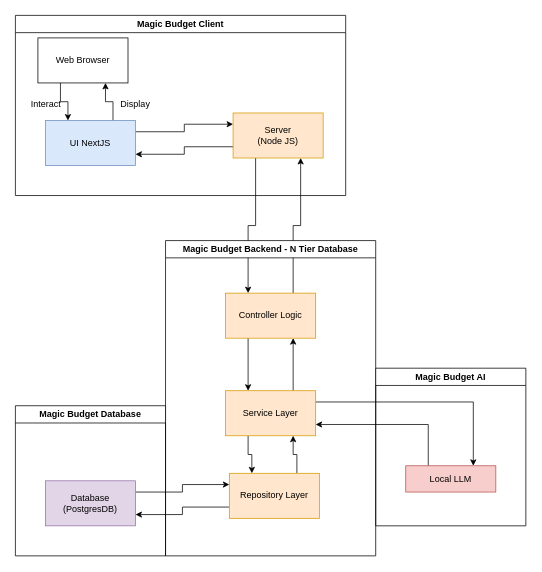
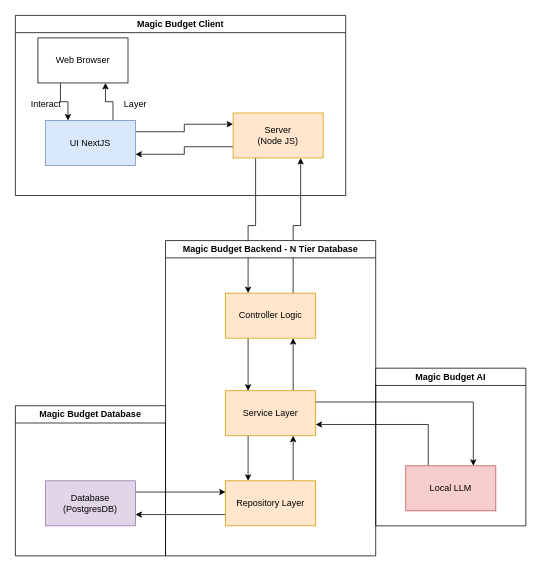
  <mxCell id="0" />
  <mxCell id="1" parent="0" />
  <mxCell id="2" style="edgeStyle=orthogonalEdgeStyle;rounded=0;orthogonalLoop=1;jettySize=auto;html=1;exitX=0.25;exitY=1;exitDx=0;exitDy=0;entryX=0.25;entryY=0;entryDx=0;entryDy=0;" edge="1" parent="1" source="3" target="6"><mxGeometry relative="1" as="geometry" /></mxCell>
  <mxCell id="3" value="Web Browser" style="rounded=0;whiteSpace=wrap;html=1;" vertex="1" parent="1"><mxGeometry x="50" y="50" width="120" height="60" as="geometry" /></mxCell>
  <mxCell id="4" style="edgeStyle=orthogonalEdgeStyle;rounded=0;orthogonalLoop=1;jettySize=auto;html=1;exitX=0.75;exitY=0;exitDx=0;exitDy=0;entryX=0.75;entryY=1;entryDx=0;entryDy=0;" edge="1" parent="1" source="6" target="3"><mxGeometry relative="1" as="geometry" /></mxCell>
  <mxCell id="5" style="edgeStyle=orthogonalEdgeStyle;rounded=0;orthogonalLoop=1;jettySize=auto;html=1;exitX=1;exitY=0.25;exitDx=0;exitDy=0;entryX=0;entryY=0.25;entryDx=0;entryDy=0;" edge="1" parent="1" source="6" target="11"><mxGeometry relative="1" as="geometry" /></mxCell>
  <mxCell id="6" value="UI NextJS" style="rounded=0;whiteSpace=wrap;html=1;fillColor=#dae8fc;strokeColor=#6c8ebf;" vertex="1" parent="1"><mxGeometry x="60" y="160" width="120" height="60" as="geometry" /></mxCell>
  <mxCell id="7" value="Interact" style="text;html=1;align=center;verticalAlign=middle;whiteSpace=wrap;rounded=0;" vertex="1" parent="1"><mxGeometry x="31" y="124" width="60" height="30" as="geometry" /></mxCell>
- <mxCell id="8" value="Display" style="text;html=1;align=center;verticalAlign=middle;whiteSpace=wrap;rounded=0;" vertex="1" parent="1"><mxGeometry x="150" y="124" width="60" height="30" as="geometry" /></mxCell>
+ <mxCell id="8" value="Layer" style="text;html=1;align=center;verticalAlign=middle;whiteSpace=wrap;rounded=0;" vertex="1" parent="1"><mxGeometry x="150" y="124" width="60" height="30" as="geometry" /></mxCell>
  <mxCell id="9" style="edgeStyle=orthogonalEdgeStyle;rounded=0;orthogonalLoop=1;jettySize=auto;html=1;exitX=0;exitY=0.75;exitDx=0;exitDy=0;entryX=1;entryY=0.75;entryDx=0;entryDy=0;" edge="1" parent="1" source="11" target="6"><mxGeometry relative="1" as="geometry" /></mxCell>
  <mxCell id="10" style="edgeStyle=orthogonalEdgeStyle;rounded=0;orthogonalLoop=1;jettySize=auto;html=1;exitX=0.25;exitY=1;exitDx=0;exitDy=0;entryX=0.25;entryY=0;entryDx=0;entryDy=0;" edge="1" parent="1" source="11" target="14"><mxGeometry relative="1" as="geometry" /></mxCell>
  <mxCell id="11" value="Server&lt;div&gt;(Node JS)&lt;/div&gt;" style="rounded=0;whiteSpace=wrap;html=1;fillColor=#ffe6cc;strokeColor=#d79b00;" vertex="1" parent="1"><mxGeometry x="310" y="150" width="120" height="60" as="geometry" /></mxCell>
  <mxCell id="12" style="edgeStyle=orthogonalEdgeStyle;rounded=0;orthogonalLoop=1;jettySize=auto;html=1;exitX=0.75;exitY=0;exitDx=0;exitDy=0;entryX=0.75;entryY=1;entryDx=0;entryDy=0;" edge="1" parent="1" source="14" target="11"><mxGeometry relative="1" as="geometry" /></mxCell>
  <mxCell id="13" style="edgeStyle=orthogonalEdgeStyle;rounded=0;orthogonalLoop=1;jettySize=auto;html=1;exitX=0.25;exitY=1;exitDx=0;exitDy=0;entryX=0.25;entryY=0;entryDx=0;entryDy=0;" edge="1" parent="1" source="14" target="20"><mxGeometry relative="1" as="geometry" /></mxCell>
  <mxCell id="14" value="Controller Logic" style="rounded=0;whiteSpace=wrap;html=1;fillColor=#ffe6cc;strokeColor=#d79b00;" vertex="1" parent="1"><mxGeometry x="300" y="390" width="120" height="60" as="geometry" /></mxCell>
  <mxCell id="15" style="edgeStyle=orthogonalEdgeStyle;rounded=0;orthogonalLoop=1;jettySize=auto;html=1;exitX=1;exitY=0.25;exitDx=0;exitDy=0;entryX=0;entryY=0.25;entryDx=0;entryDy=0;" edge="1" parent="1" source="17" target="23"><mxGeometry relative="1" as="geometry" /></mxCell>
  <mxCell id="16" style="edgeStyle=orthogonalEdgeStyle;rounded=0;orthogonalLoop=1;jettySize=auto;html=1;exitX=0.75;exitY=0;exitDx=0;exitDy=0;entryX=0.75;entryY=1;entryDx=0;entryDy=0;" edge="1" parent="1" source="20" target="14"><mxGeometry relative="1" as="geometry" /></mxCell>
  <mxCell id="17" value="Database&lt;div&gt;(PostgresDB)&lt;/div&gt;" style="rounded=0;whiteSpace=wrap;html=1;fillColor=#e1d5e7;strokeColor=#9673a6;" vertex="1" parent="1"><mxGeometry x="60" y="640" width="120" height="60" as="geometry" /></mxCell>
  <mxCell id="18" style="edgeStyle=orthogonalEdgeStyle;rounded=0;orthogonalLoop=1;jettySize=auto;html=1;exitX=0.25;exitY=1;exitDx=0;exitDy=0;entryX=0.25;entryY=0;entryDx=0;entryDy=0;" edge="1" parent="1" source="20" target="23"><mxGeometry relative="1" as="geometry" /></mxCell>
  <mxCell id="19" style="edgeStyle=orthogonalEdgeStyle;rounded=0;orthogonalLoop=1;jettySize=auto;html=1;exitX=1;exitY=0.25;exitDx=0;exitDy=0;entryX=0.75;entryY=0;entryDx=0;entryDy=0;" edge="1" parent="1" source="20" target="25"><mxGeometry relative="1" as="geometry" /></mxCell>
  <mxCell id="20" value="Service Layer" style="rounded=0;whiteSpace=wrap;html=1;fillColor=#ffe6cc;strokeColor=#d79b00;" vertex="1" parent="1"><mxGeometry x="300" y="520" width="120" height="60" as="geometry" /></mxCell>
  <mxCell id="21" style="edgeStyle=orthogonalEdgeStyle;rounded=0;orthogonalLoop=1;jettySize=auto;html=1;exitX=0.75;exitY=0;exitDx=0;exitDy=0;entryX=0.75;entryY=1;entryDx=0;entryDy=0;" edge="1" parent="1" source="23" target="20"><mxGeometry relative="1" as="geometry" /></mxCell>
  <mxCell id="22" style="edgeStyle=orthogonalEdgeStyle;rounded=0;orthogonalLoop=1;jettySize=auto;html=1;exitX=0;exitY=0.75;exitDx=0;exitDy=0;entryX=1;entryY=0.75;entryDx=0;entryDy=0;" edge="1" parent="1" source="23" target="17"><mxGeometry relative="1" as="geometry" /></mxCell>
- <mxCell id="23" value="Repository Layer" style="rounded=0;whiteSpace=wrap;html=1;fillColor=#ffe6cc;strokeColor=#d79b00;" vertex="1" parent="1"><mxGeometry x="305" y="630" width="120" height="60" as="geometry" /></mxCell>
+ <mxCell id="23" value="Repository Layer" style="rounded=0;whiteSpace=wrap;html=1;fillColor=#ffe6cc;strokeColor=#d79b00;" vertex="1" parent="1"><mxGeometry x="300" y="640" width="120" height="60" as="geometry" /></mxCell>
  <mxCell id="24" style="edgeStyle=orthogonalEdgeStyle;rounded=0;orthogonalLoop=1;jettySize=auto;html=1;exitX=0.25;exitY=0;exitDx=0;exitDy=0;entryX=1;entryY=0.75;entryDx=0;entryDy=0;" edge="1" parent="1" source="25" target="20"><mxGeometry relative="1" as="geometry" /></mxCell>
- <mxCell id="25" value="Local LLM" style="rounded=0;whiteSpace=wrap;html=1;fillColor=#f8cecc;strokeColor=#b85450;" vertex="1" parent="1"><mxGeometry x="540" y="620" width="120" height="35" as="geometry" /></mxCell>
+ <mxCell id="25" value="Local LLM" style="rounded=0;whiteSpace=wrap;html=1;fillColor=#f8cecc;strokeColor=#b85450;" vertex="1" parent="1"><mxGeometry x="540" y="620" width="120" height="60" as="geometry" /></mxCell>
  <mxCell id="26" value="Magic Budget Client" style="swimlane;whiteSpace=wrap;html=1;" vertex="1" parent="1"><mxGeometry x="20" y="20" width="440" height="240" as="geometry" /></mxCell>
  <mxCell id="27" value="Magic Budget Backend - N Tier Database" style="swimlane;whiteSpace=wrap;html=1;" vertex="1" parent="1"><mxGeometry x="220" y="320" width="280" height="420" as="geometry" /></mxCell>
  <mxCell id="28" value="Magic Budget Database" style="swimlane;whiteSpace=wrap;html=1;" vertex="1" parent="1"><mxGeometry x="20" y="540" width="200" height="200" as="geometry" /></mxCell>
  <mxCell id="29" value="Magic Budget AI" style="swimlane;whiteSpace=wrap;html=1;" vertex="1" parent="1"><mxGeometry x="500" y="490" width="200" height="210" as="geometry" /></mxCell>
